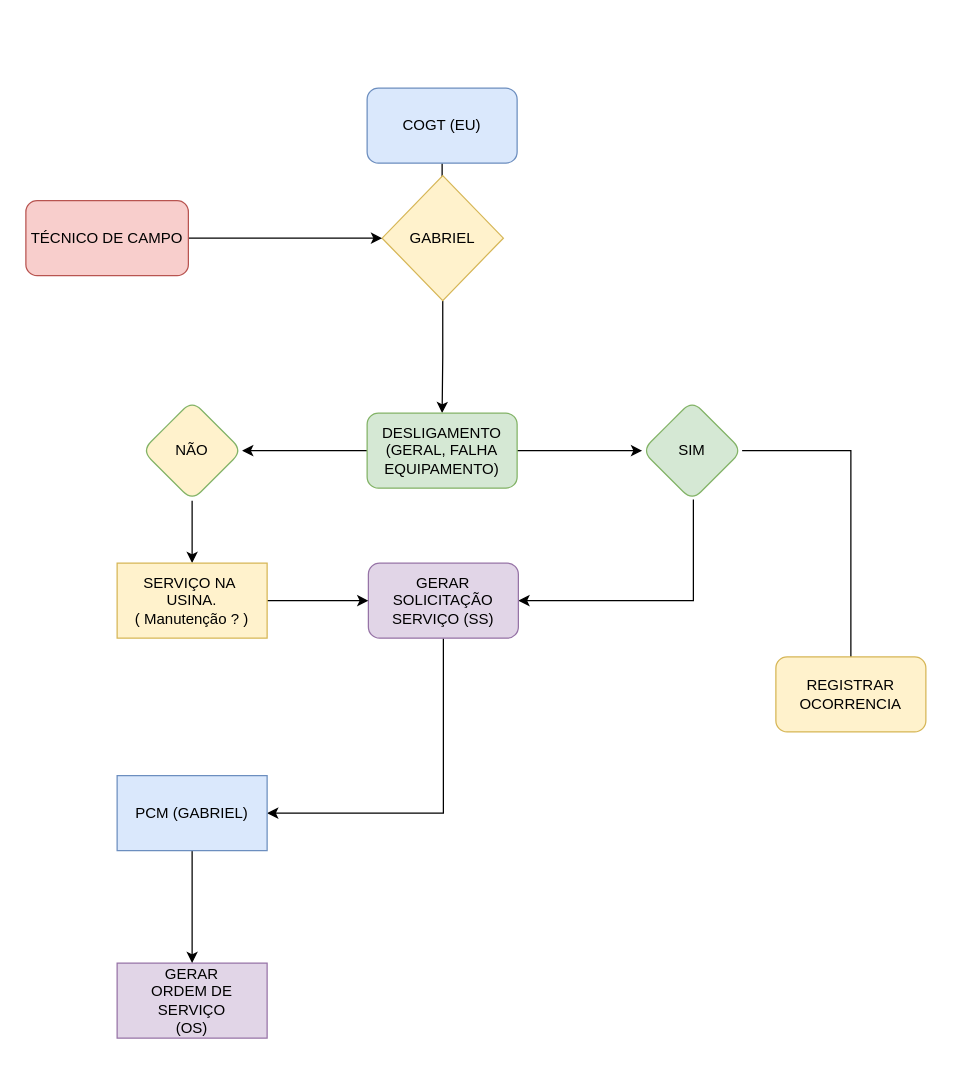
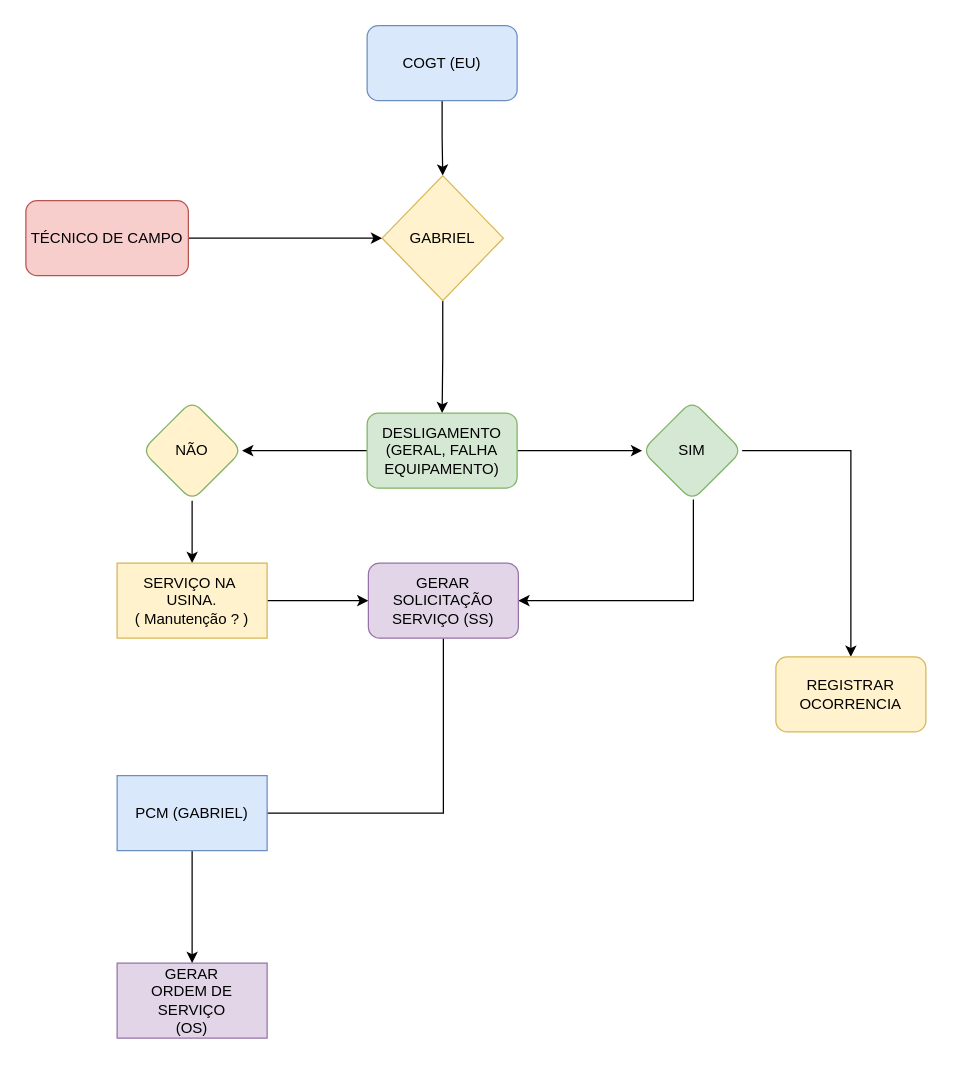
  <mxCell id="0" />
  <mxCell id="1" parent="0" />
  <mxCell id="2" style="edgeStyle=orthogonalEdgeStyle;rounded=0;orthogonalLoop=1;jettySize=auto;html=1;entryX=0.5;entryY=0;entryDx=0;entryDy=0;" edge="1" parent="1" source="3" target="5"><mxGeometry relative="1" as="geometry" /></mxCell>
- <mxCell id="3" value="COGT (EU)" style="rounded=1;whiteSpace=wrap;html=1;fillColor=#dae8fc;strokeColor=#6c8ebf;" vertex="1" parent="1"><mxGeometry x="293" y="70" width="120" height="60" as="geometry" /></mxCell>
+ <mxCell id="3" value="COGT (EU)" style="rounded=1;whiteSpace=wrap;html=1;fillColor=#dae8fc;strokeColor=#6c8ebf;" vertex="1" parent="1"><mxGeometry x="293" y="20" width="120" height="60" as="geometry" /></mxCell>
  <mxCell id="4" style="edgeStyle=orthogonalEdgeStyle;rounded=0;orthogonalLoop=1;jettySize=auto;html=1;entryX=0.5;entryY=0;entryDx=0;entryDy=0;" edge="1" parent="1" source="5" target="8"><mxGeometry relative="1" as="geometry" /></mxCell>
  <mxCell id="5" value="GABRIEL" style="rhombus;whiteSpace=wrap;html=1;fillColor=#fff2cc;strokeColor=#d6b656;" vertex="1" parent="1"><mxGeometry x="305" y="140" width="97" height="100" as="geometry" /></mxCell>
  <mxCell id="6" value="" style="edgeStyle=orthogonalEdgeStyle;rounded=0;orthogonalLoop=1;jettySize=auto;html=1;" edge="1" parent="1" source="8" target="11"><mxGeometry relative="1" as="geometry" /></mxCell>
  <mxCell id="7" value="" style="edgeStyle=orthogonalEdgeStyle;rounded=0;orthogonalLoop=1;jettySize=auto;html=1;" edge="1" parent="1" source="8" target="13"><mxGeometry relative="1" as="geometry" /></mxCell>
  <mxCell id="8" value="DESLIGAMENTO&lt;br&gt;(GERAL, FALHA EQUIPAMENTO)" style="rounded=1;whiteSpace=wrap;html=1;fillColor=#d5e8d4;strokeColor=#82b366;" vertex="1" parent="1"><mxGeometry x="293" y="330" width="120" height="60" as="geometry" /></mxCell>
  <mxCell id="9" style="edgeStyle=orthogonalEdgeStyle;rounded=0;orthogonalLoop=1;jettySize=auto;html=1;entryX=1;entryY=0.5;entryDx=0;entryDy=0;" edge="1" parent="1" source="11" target="15"><mxGeometry relative="1" as="geometry"><mxPoint x="553" y="490" as="targetPoint" /><Array as="points"><mxPoint x="554" y="480" /></Array></mxGeometry></mxCell>
- <mxCell id="10" style="edgeStyle=orthogonalEdgeStyle;rounded=0;orthogonalLoop=1;jettySize=auto;html=1;endArrow=none;" edge="1" parent="1" source="11" target="23"><mxGeometry relative="1" as="geometry" /></mxCell>
+ <mxCell id="10" style="edgeStyle=orthogonalEdgeStyle;rounded=0;orthogonalLoop=1;jettySize=auto;html=1;" edge="1" parent="1" source="11" target="23"><mxGeometry relative="1" as="geometry" /></mxCell>
  <mxCell id="11" value="SIM" style="rhombus;whiteSpace=wrap;html=1;fillColor=#d5e8d4;strokeColor=#82b366;rounded=1;" vertex="1" parent="1"><mxGeometry x="513" y="320" width="80" height="80" as="geometry" /></mxCell>
  <mxCell id="12" style="edgeStyle=orthogonalEdgeStyle;rounded=0;orthogonalLoop=1;jettySize=auto;html=1;entryX=0.5;entryY=0;entryDx=0;entryDy=0;" edge="1" parent="1" source="13" target="17"><mxGeometry relative="1" as="geometry" /></mxCell>
  <mxCell id="13" value="NÃO" style="rhombus;whiteSpace=wrap;html=1;fillColor=#fff2cc;strokeColor=#82b366;rounded=1;" vertex="1" parent="1"><mxGeometry x="113" y="320" width="80" height="80" as="geometry" /></mxCell>
- <mxCell id="14" style="edgeStyle=orthogonalEdgeStyle;rounded=0;orthogonalLoop=1;jettySize=auto;html=1;entryX=1;entryY=0.5;entryDx=0;entryDy=0;" edge="1" parent="1" source="15" target="22"><mxGeometry relative="1" as="geometry"><Array as="points"><mxPoint x="354" y="650" /></Array></mxGeometry></mxCell>
+ <mxCell id="14" style="edgeStyle=orthogonalEdgeStyle;rounded=0;orthogonalLoop=1;jettySize=auto;html=1;entryX=1;entryY=0.5;entryDx=0;entryDy=0;endArrow=none;" edge="1" parent="1" source="15" target="22"><mxGeometry relative="1" as="geometry"><Array as="points"><mxPoint x="354" y="650" /></Array></mxGeometry></mxCell>
  <mxCell id="15" value="GERAR&lt;br&gt;SOLICITAÇÃO&lt;br&gt;SERVIÇO (SS)" style="rounded=1;whiteSpace=wrap;html=1;fillColor=#e1d5e7;strokeColor=#9673a6;" vertex="1" parent="1"><mxGeometry x="294" y="450" width="120" height="60" as="geometry" /></mxCell>
  <mxCell id="16" style="edgeStyle=orthogonalEdgeStyle;rounded=0;orthogonalLoop=1;jettySize=auto;html=1;entryX=0;entryY=0.5;entryDx=0;entryDy=0;" edge="1" parent="1" source="17" target="15"><mxGeometry relative="1" as="geometry" /></mxCell>
  <mxCell id="17" value="SERVIÇO NA&amp;nbsp;&lt;br&gt;USINA.&lt;br&gt;( Manutenção ? )" style="whiteSpace=wrap;html=1;fillColor=#fff2cc;strokeColor=#d6b656;" vertex="1" parent="1"><mxGeometry x="93" y="450" width="120" height="60" as="geometry" /></mxCell>
  <mxCell id="18" style="edgeStyle=orthogonalEdgeStyle;rounded=0;orthogonalLoop=1;jettySize=auto;html=1;entryX=0;entryY=0.5;entryDx=0;entryDy=0;" edge="1" parent="1" source="19" target="5"><mxGeometry relative="1" as="geometry"><mxPoint x="300" y="190" as="targetPoint" /></mxGeometry></mxCell>
  <mxCell id="19" value="TÉCNICO DE CAMPO" style="rounded=1;whiteSpace=wrap;html=1;fillColor=#f8cecc;strokeColor=#b85450;" vertex="1" parent="1"><mxGeometry x="20" y="160" width="130" height="60" as="geometry" /></mxCell>
  <mxCell id="20" value="GERAR&lt;br&gt;ORDEM DE SERVIÇO&lt;br&gt;(OS)" style="whiteSpace=wrap;html=1;fillColor=#e1d5e7;strokeColor=#9673a6;" vertex="1" parent="1"><mxGeometry x="93" y="770" width="120" height="60" as="geometry" /></mxCell>
  <mxCell id="21" style="edgeStyle=orthogonalEdgeStyle;rounded=0;orthogonalLoop=1;jettySize=auto;html=1;entryX=0.5;entryY=0;entryDx=0;entryDy=0;" edge="1" parent="1" source="22" target="20"><mxGeometry relative="1" as="geometry" /></mxCell>
  <mxCell id="22" value="PCM (GABRIEL)" style="whiteSpace=wrap;html=1;fillColor=#dae8fc;strokeColor=#6c8ebf;" vertex="1" parent="1"><mxGeometry x="93" y="620" width="120" height="60" as="geometry" /></mxCell>
  <mxCell id="23" value="REGISTRAR OCORRENCIA" style="rounded=1;whiteSpace=wrap;html=1;fillColor=#fff2cc;strokeColor=#d6b656;" vertex="1" parent="1"><mxGeometry x="620" y="525" width="120" height="60" as="geometry" /></mxCell>
